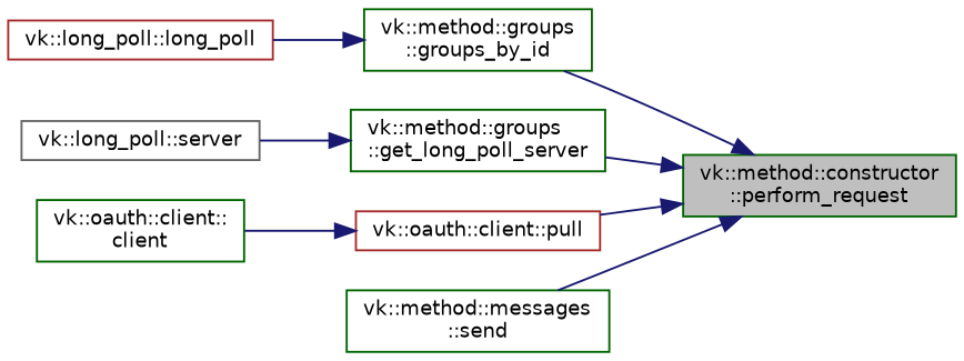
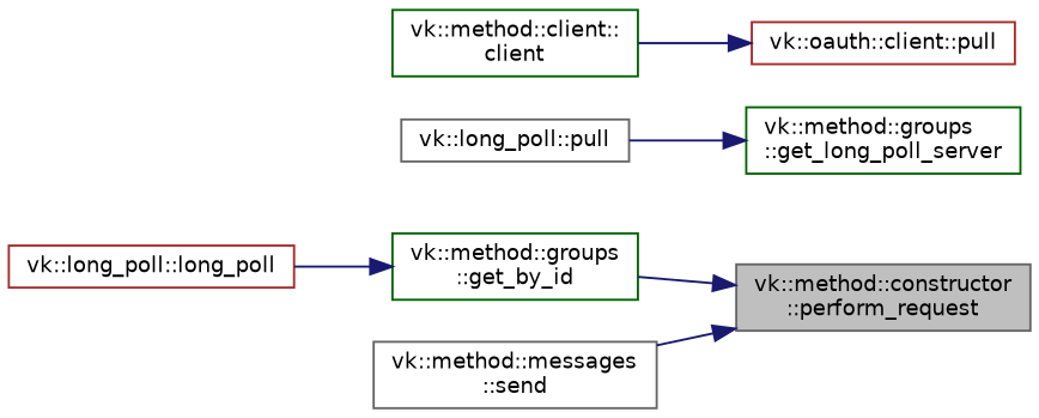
  digraph {
    rankdir=RL
    node [color=gray40 fillcolor=white fontname=Helvetica fontsize=10 shape=record style=filled]
    edge [color=midnightblue dir=back fontname=Helvetica fontsize=10 labelfontname=Helvetica labelfontsize=10 style=solid]
-   n1 [color=darkgreen fillcolor=grey75 fontcolor=black height=0.2 label="vk::method::constructor\l::perform_request" width=0.4]
-   n2 [color=darkgreen height=0.2 label="vk::method::groups\l::groups_by_id" width=0.4]
+   n1 [fillcolor=grey75 fontcolor=black height=0.2 label="vk::method::constructor\l::perform_request" width=0.4]
+   n2 [color=darkgreen height=0.2 label="vk::method::groups\l::get_by_id" width=0.4]
    n3 [color=darkgreen height=0.2 label="vk::method::groups\l::get_long_poll_server" width=0.4]
    n4 [color=brown height=0.2 label="vk::oauth::client::pull" width=0.4]
-   n5 [color=darkgreen height=0.2 label="vk::method::messages\l::send" width=0.4]
+   n5 [height=0.2 label="vk::method::messages\l::send" width=0.4]
    n6 [color=brown height=0.2 label="vk::long_poll::long_poll" width=0.4]
-   n7 [height=0.2 label="vk::long_poll::server" width=0.4]
-   n8 [color=darkgreen height=0.2 label="vk::oauth::client::\lclient" width=0.4]
+   n7 [height=0.2 label="vk::long_poll::pull" width=0.4]
+   n8 [color=darkgreen height=0.2 label="vk::method::client::\lclient" width=0.4]
    n1 -> n2
-   n1 -> n3
-   n1 -> n4
    n1 -> n5
    n2 -> n6
    n3 -> n7
    n4 -> n8
  }
